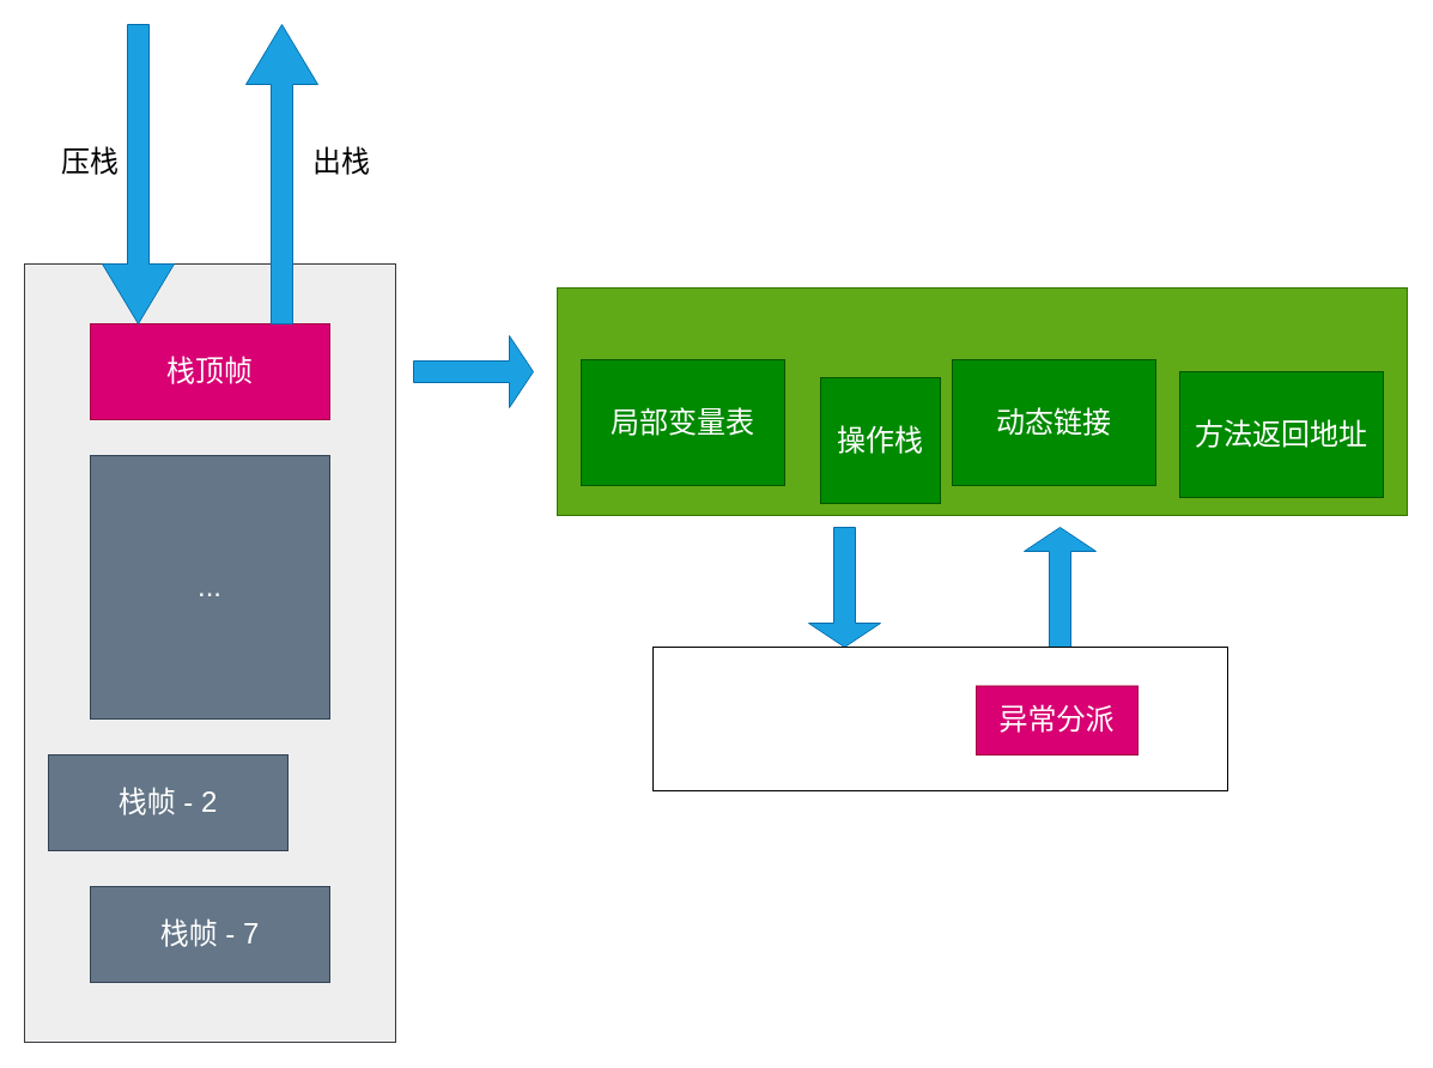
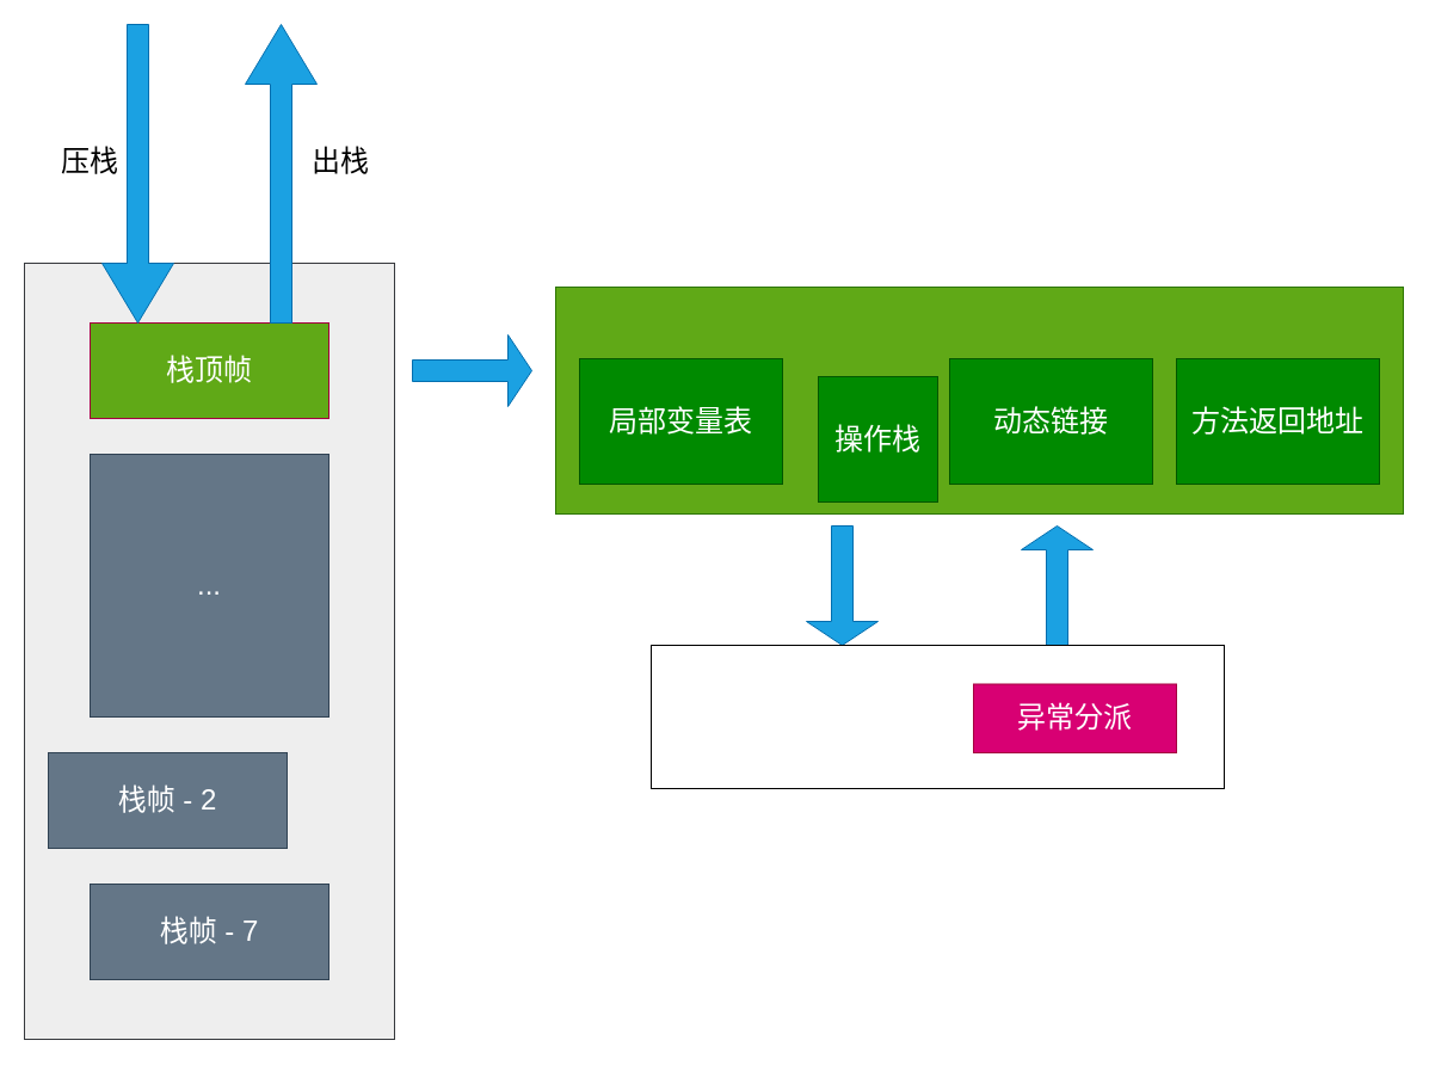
  <mxCell id="0" />
  <mxCell id="1" parent="0" />
  <mxCell id="2" value="" style="rounded=0;whiteSpace=wrap;html=1;fillColor=#eeeeee;strokeColor=#36393d;" parent="1" vertex="1"><mxGeometry x="20" y="220" width="310" height="650" as="geometry" /></mxCell>
- <mxCell id="3" value="栈顶帧" style="rounded=0;whiteSpace=wrap;html=1;fillColor=#d80073;fontColor=#ffffff;strokeColor=#A50040;fontSize=24;" parent="1" vertex="1"><mxGeometry x="75" y="270" width="200" height="80" as="geometry" /></mxCell>
+ <mxCell id="3" value="栈顶帧" style="rounded=0;whiteSpace=wrap;html=1;fillColor=#60a917;fontColor=#ffffff;strokeColor=#A50040;fontSize=24;" parent="1" vertex="1"><mxGeometry x="75" y="270" width="200" height="80" as="geometry" /></mxCell>
  <mxCell id="4" value="..." style="rounded=0;whiteSpace=wrap;html=1;fillColor=#647687;fontColor=#ffffff;strokeColor=#314354;fontSize=24;" parent="1" vertex="1"><mxGeometry x="75" y="380" width="200" height="220" as="geometry" /></mxCell>
  <mxCell id="5" value="栈帧 - 7" style="rounded=0;whiteSpace=wrap;html=1;fillColor=#647687;fontColor=#ffffff;strokeColor=#314354;fontSize=24;" parent="1" vertex="1"><mxGeometry x="75" y="740" width="200" height="80" as="geometry" /></mxCell>
  <mxCell id="6" value="栈帧 - 2" style="rounded=0;whiteSpace=wrap;html=1;fillColor=#647687;fontColor=#ffffff;strokeColor=#314354;fontSize=24;" parent="1" vertex="1"><mxGeometry x="40" y="630" width="200" height="80" as="geometry" /></mxCell>
  <mxCell id="7" value="" style="shape=singleArrow;direction=south;whiteSpace=wrap;html=1;fillColor=#1ba1e2;fontColor=#ffffff;strokeColor=#006EAF;" parent="1" vertex="1"><mxGeometry x="85" y="20" width="60" height="250" as="geometry" /></mxCell>
  <mxCell id="8" value="" style="shape=singleArrow;direction=north;whiteSpace=wrap;html=1;fillColor=#1ba1e2;fontColor=#ffffff;strokeColor=#006EAF;" parent="1" vertex="1"><mxGeometry x="205" y="20" width="60" height="250" as="geometry" /></mxCell>
  <mxCell id="9" value="压栈" style="text;html=1;strokeColor=none;fillColor=none;align=center;verticalAlign=middle;whiteSpace=wrap;rounded=0;fontSize=24;" parent="1" vertex="1"><mxGeometry x="45" y="120" width="60" height="30" as="geometry" /></mxCell>
  <mxCell id="10" value="出栈" style="text;html=1;strokeColor=none;fillColor=none;align=center;verticalAlign=middle;whiteSpace=wrap;rounded=0;fontSize=24;" parent="1" vertex="1"><mxGeometry x="255" y="120" width="60" height="30" as="geometry" /></mxCell>
  <mxCell id="11" value="" style="shape=singleArrow;whiteSpace=wrap;html=1;fontSize=24;fillColor=#1ba1e2;fontColor=#ffffff;strokeColor=#006EAF;" parent="1" vertex="1"><mxGeometry x="345" y="280" width="100" height="60" as="geometry" /></mxCell>
  <mxCell id="12" value="" style="rounded=0;whiteSpace=wrap;html=1;fontSize=24;fillColor=#60a917;fontColor=#ffffff;strokeColor=#2D7600;" parent="1" vertex="1"><mxGeometry x="465" y="240" width="710" height="190" as="geometry" /></mxCell>
  <mxCell id="13" value="局部变量表" style="rounded=0;whiteSpace=wrap;html=1;fontSize=24;fillColor=#008a00;fontColor=#ffffff;strokeColor=#005700;" parent="1" vertex="1"><mxGeometry x="485" y="300" width="170" height="105" as="geometry" /></mxCell>
  <mxCell id="14" value="操作栈" style="rounded=0;whiteSpace=wrap;html=1;fontSize=24;fillColor=#008a00;fontColor=#ffffff;strokeColor=#005700;" parent="1" vertex="1"><mxGeometry x="685" y="315" width="100" height="105" as="geometry" /></mxCell>
  <mxCell id="15" value="动态链接&lt;span style=&quot;color: rgba(0 , 0 , 0 , 0) ; font-family: monospace ; font-size: 0px&quot;&gt;%3CmxGraphModel%3E%3Croot%3E%3CmxCell%20id%3D%220%22%2F%3E%3CmxCell%20id%3D%221%22%20parent%3D%220%22%2F%3E%3CmxCell%20id%3D%222%22%20value%3D%22%E5%B1%80%E9%83%A8%E5%8F%98%E9%87%8F%E8%A1%A8%22%20style%3D%22rounded%3D0%3BwhiteSpace%3Dwrap%3Bhtml%3D1%3BfontSize%3D24%3B%22%20vertex%3D%221%22%20parent%3D%221%22%3E%3CmxGeometry%20x%3D%22550%22%20y%3D%22360%22%20width%3D%22170%22%20height%3D%22105%22%20as%3D%22geometry%22%2F%3E%3C%2FmxCell%3E%3C%2Froot%3E%3C%2FmxGraphModel%3E&lt;/span&gt;" style="rounded=0;whiteSpace=wrap;html=1;fontSize=24;fillColor=#008a00;fontColor=#ffffff;strokeColor=#005700;" parent="1" vertex="1"><mxGeometry x="795" y="300" width="170" height="105" as="geometry" /></mxCell>
- <mxCell id="16" value="方法返回地址" style="rounded=0;whiteSpace=wrap;html=1;fontSize=24;fillColor=#008a00;fontColor=#ffffff;strokeColor=#005700;" parent="1" vertex="1"><mxGeometry x="985" y="310" width="170" height="105" as="geometry" /></mxCell>
+ <mxCell id="16" value="方法返回地址" style="rounded=0;whiteSpace=wrap;html=1;fontSize=24;fillColor=#008a00;fontColor=#ffffff;strokeColor=#005700;" parent="1" vertex="1"><mxGeometry x="985" y="300" width="170" height="105" as="geometry" /></mxCell>
  <mxCell id="17" value="" style="shape=singleArrow;direction=south;whiteSpace=wrap;html=1;fontSize=24;fillColor=#1ba1e2;fontColor=#ffffff;strokeColor=#006EAF;" parent="1" vertex="1"><mxGeometry x="675" y="440" width="60" height="100" as="geometry" /></mxCell>
  <mxCell id="18" value="" style="shape=singleArrow;direction=north;whiteSpace=wrap;html=1;fontSize=24;fillColor=#1ba1e2;fontColor=#ffffff;strokeColor=#006EAF;" parent="1" vertex="1"><mxGeometry x="855" y="440" width="60" height="100" as="geometry" /></mxCell>
  <mxCell id="19" value="" style="rounded=0;whiteSpace=wrap;html=1;fontSize=24;" parent="1" vertex="1"><mxGeometry x="545" y="540" width="480" height="120" as="geometry" /></mxCell>
- <mxCell id="20" value="异常分派" style="rounded=0;whiteSpace=wrap;html=1;fontSize=24;fillColor=#d80073;fontColor=#ffffff;strokeColor=#A50040;fontStyle=0" parent="1" vertex="1"><mxGeometry x="815" y="572.5" width="135" height="57.5" as="geometry" /></mxCell>
+ <mxCell id="20" value="异常分派" style="rounded=0;whiteSpace=wrap;html=1;fontSize=24;fillColor=#d80073;fontColor=#ffffff;strokeColor=#A50040;fontStyle=0" parent="1" vertex="1"><mxGeometry x="815" y="572.5" width="170" height="57.5" as="geometry" /></mxCell>
